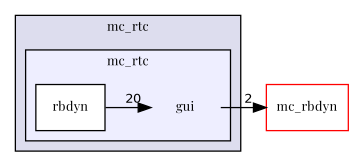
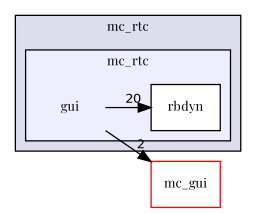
  digraph {
    compound=true
    fontname="Playfair Display"
    rankdir=LR
    node [fontname="Playfair Display" fontsize=10 shape=box fillcolor=white style=filled]
    edge [fontname="Playfair Display" labeldistance=1.5 labelfontname=Helvetica labelfontsize=10]
    n1 [label=gui shape=plaintext fillcolor="" style=""]
    n2 [color=black label=rbdyn]
-   n3 [color=red label=mc_rbdyn]
+   n3 [color=red label=mc_gui]
    subgraph cluster_1 {
      bgcolor="#ddddee"
      fontsize=10
      label=mc_rtc
      pencolor=black
      subgraph cluster_2 {
        bgcolor="#eeeeff"
        fontsize=10
        label=mc_rtc
        pencolor=black
        n1
        n2
      }
    }
-   n2 -> n1 [headlabel=20]
+   n1 -> n2 [headlabel=20]
    n1 -> n3 [headlabel=2]
  }
